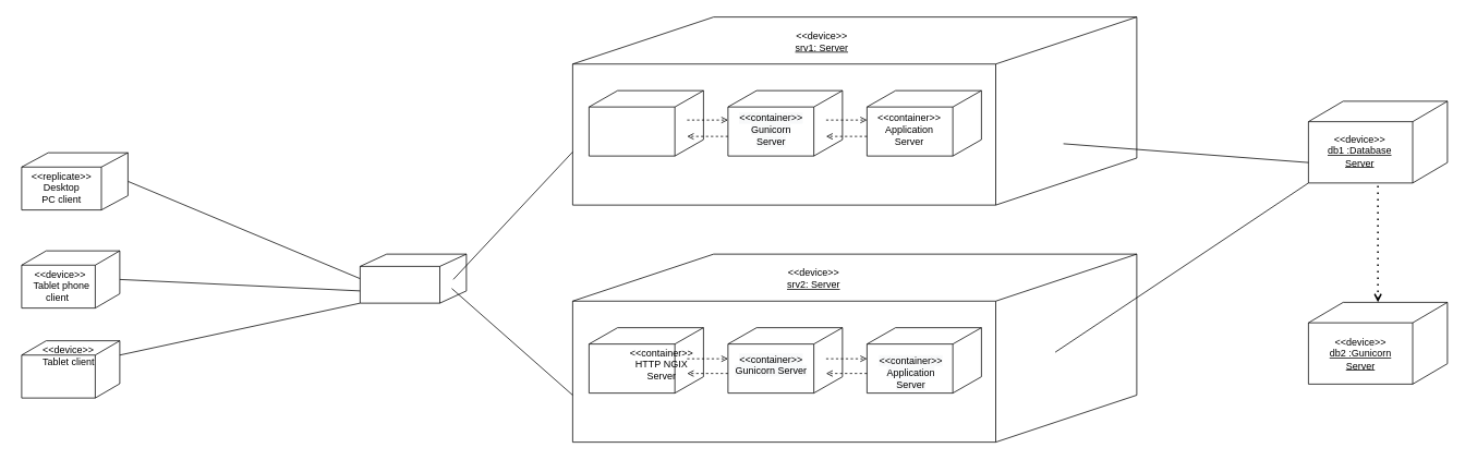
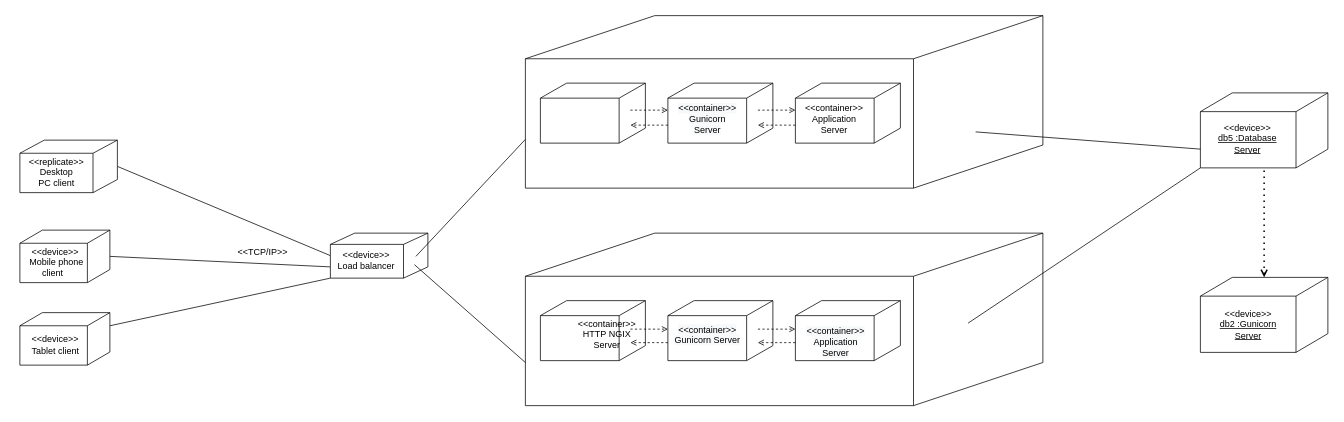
  <mxCell id="0" />
  <mxCell id="1" parent="0" />
  <mxCell id="2" style="rounded=0;orthogonalLoop=1;jettySize=auto;html=1;exitX=1;exitY=0.5;exitDx=0;exitDy=0;exitPerimeter=0;entryX=0;entryY=0.5;entryDx=0;entryDy=0;entryPerimeter=0;endArrow=none;endFill=0;" parent="1" source="3" target="30" edge="1"><mxGeometry relative="1" as="geometry"><mxPoint x="200" y="341" as="targetPoint" /></mxGeometry></mxCell>
  <mxCell id="3" value="" style="html=1;outlineConnect=0;whiteSpace=wrap;shape=mxgraph.archimate3.node;align=left;" parent="1" vertex="1"><mxGeometry x="26" y="186" width="130" height="70" as="geometry" /></mxCell>
  <mxCell id="4" style="edgeStyle=none;rounded=0;orthogonalLoop=1;jettySize=auto;html=1;exitX=1;exitY=0.5;exitDx=0;exitDy=0;exitPerimeter=0;entryX=0;entryY=0.75;entryDx=0;entryDy=0;entryPerimeter=0;endArrow=none;endFill=0;" parent="1" source="5" target="30" edge="1"><mxGeometry relative="1" as="geometry"><mxPoint x="200" y="356" as="targetPoint" /></mxGeometry></mxCell>
  <mxCell id="5" value="" style="html=1;outlineConnect=0;whiteSpace=wrap;shape=mxgraph.archimate3.node;align=left;" parent="1" vertex="1"><mxGeometry x="26" y="306" width="120" height="70" as="geometry" /></mxCell>
  <mxCell id="6" style="edgeStyle=none;rounded=0;orthogonalLoop=1;jettySize=auto;html=1;exitX=1;exitY=0.25;exitDx=0;exitDy=0;exitPerimeter=0;entryX=0;entryY=1;entryDx=0;entryDy=0;entryPerimeter=0;endArrow=none;endFill=0;" parent="1" source="7" target="30" edge="1"><mxGeometry relative="1" as="geometry"><mxPoint x="200" y="371" as="targetPoint" /></mxGeometry></mxCell>
  <mxCell id="7" value="" style="html=1;outlineConnect=0;whiteSpace=wrap;shape=mxgraph.archimate3.node;align=left;" parent="1" vertex="1"><mxGeometry x="26" y="416" width="120" height="70" as="geometry" /></mxCell>
+ <mxCell id="8" value="&amp;lt;&amp;lt;TCP/IP&amp;gt;&amp;gt;" style="text;html=1;strokeColor=none;fillColor=none;align=center;verticalAlign=middle;whiteSpace=wrap;rounded=0;" parent="1" vertex="1"><mxGeometry x="330" y="326" width="40" height="20" as="geometry" /></mxCell>
  <mxCell id="9" value="" style="group" parent="1" vertex="1" connectable="0"><mxGeometry x="700" y="310" width="690" height="230" as="geometry" /></mxCell>
  <mxCell id="10" value="" style="html=1;outlineConnect=0;whiteSpace=wrap;shape=mxgraph.archimate3.node;" parent="9" vertex="1"><mxGeometry width="690" height="230" as="geometry" /></mxCell>
- <mxCell id="11" value="&amp;lt;&amp;lt;device&amp;gt;&amp;gt;&lt;br&gt;&lt;u&gt;srv2: Server&lt;/u&gt;" style="text;html=1;strokeColor=none;fillColor=none;align=center;verticalAlign=middle;whiteSpace=wrap;rounded=0;" parent="9" vertex="1"><mxGeometry x="260" y="20" width="70" height="20" as="geometry" /></mxCell>
  <mxCell id="12" value="" style="html=1;outlineConnect=0;whiteSpace=wrap;shape=mxgraph.archimate3.node;align=left;" parent="9" vertex="1"><mxGeometry x="20" y="90" width="140" height="80" as="geometry" /></mxCell>
  <mxCell id="13" value="" style="html=1;outlineConnect=0;whiteSpace=wrap;shape=mxgraph.archimate3.node;align=left;" parent="9" vertex="1"><mxGeometry x="190" y="90" width="140" height="80" as="geometry" /></mxCell>
  <mxCell id="14" value="" style="html=1;outlineConnect=0;whiteSpace=wrap;shape=mxgraph.archimate3.node;align=left;" parent="9" vertex="1"><mxGeometry x="360" y="90" width="140" height="80" as="geometry" /></mxCell>
  <mxCell id="15" value="" style="endArrow=open;html=1;entryX=0;entryY=0.75;entryDx=0;entryDy=0;entryPerimeter=0;dashed=1;endFill=0;" parent="9" edge="1"><mxGeometry width="50" height="50" relative="1" as="geometry"><mxPoint x="140" y="128" as="sourcePoint" /><mxPoint x="190" y="128" as="targetPoint" /></mxGeometry></mxCell>
  <mxCell id="16" value="" style="endArrow=open;html=1;entryX=0;entryY=0.75;entryDx=0;entryDy=0;entryPerimeter=0;dashed=1;endFill=0;" parent="9" edge="1"><mxGeometry width="50" height="50" relative="1" as="geometry"><mxPoint x="310" y="128" as="sourcePoint" /><mxPoint x="360" y="128" as="targetPoint" /></mxGeometry></mxCell>
  <mxCell id="17" value="" style="endArrow=open;html=1;entryX=0;entryY=0.75;entryDx=0;entryDy=0;entryPerimeter=0;dashed=1;endFill=0;" parent="9" edge="1"><mxGeometry width="50" height="50" relative="1" as="geometry"><mxPoint x="190" y="146" as="sourcePoint" /><mxPoint x="140" y="146" as="targetPoint" /></mxGeometry></mxCell>
  <mxCell id="18" value="" style="endArrow=open;html=1;entryX=0;entryY=0.75;entryDx=0;entryDy=0;entryPerimeter=0;dashed=1;endFill=0;" parent="9" edge="1"><mxGeometry width="50" height="50" relative="1" as="geometry"><mxPoint x="360" y="146" as="sourcePoint" /><mxPoint x="310" y="146" as="targetPoint" /></mxGeometry></mxCell>
  <mxCell id="19" value="&lt;span style=&quot;color: rgb(0 , 0 , 0) ; font-family: &amp;#34;helvetica&amp;#34; ; font-size: 12px ; font-style: normal ; font-weight: 400 ; letter-spacing: normal ; text-indent: 0px ; text-transform: none ; word-spacing: 0px ; background-color: rgb(248 , 249 , 250) ; display: inline ; float: none&quot;&gt;&amp;lt;&amp;lt;container&amp;gt;&amp;gt;&lt;/span&gt;&lt;br style=&quot;color: rgb(0 , 0 , 0) ; font-family: &amp;#34;helvetica&amp;#34; ; font-size: 12px ; font-style: normal ; font-weight: 400 ; letter-spacing: normal ; text-indent: 0px ; text-transform: none ; word-spacing: 0px ; background-color: rgb(248 , 249 , 250)&quot;&gt;&lt;span style=&quot;color: rgb(0 , 0 , 0) ; font-family: &amp;#34;helvetica&amp;#34; ; font-size: 12px ; font-style: normal ; font-weight: 400 ; letter-spacing: normal ; text-indent: 0px ; text-transform: none ; word-spacing: 0px ; background-color: rgb(248 , 249 , 250) ; display: inline ; float: none&quot;&gt;Application Server&lt;/span&gt;" style="text;whiteSpace=wrap;html=1;align=center;" parent="9" vertex="1"><mxGeometry x="369" y="117" width="90" height="40" as="geometry" /></mxCell>
  <mxCell id="20" value="" style="group" parent="1" vertex="1" connectable="0"><mxGeometry x="700" y="20" width="690" height="230" as="geometry" /></mxCell>
  <mxCell id="21" value="" style="html=1;outlineConnect=0;whiteSpace=wrap;shape=mxgraph.archimate3.node;" parent="20" vertex="1"><mxGeometry width="690" height="230" as="geometry" /></mxCell>
- <mxCell id="22" value="&amp;lt;&amp;lt;device&amp;gt;&amp;gt;&lt;br&gt;&lt;u&gt;srv1: Server&lt;/u&gt;" style="text;html=1;strokeColor=none;fillColor=none;align=center;verticalAlign=middle;whiteSpace=wrap;rounded=0;" parent="20" vertex="1"><mxGeometry x="270" y="20" width="70" height="20" as="geometry" /></mxCell>
  <mxCell id="23" value="" style="html=1;outlineConnect=0;whiteSpace=wrap;shape=mxgraph.archimate3.node;align=left;" parent="20" vertex="1"><mxGeometry x="20" y="90" width="140" height="80" as="geometry" /></mxCell>
  <mxCell id="24" value="" style="html=1;outlineConnect=0;whiteSpace=wrap;shape=mxgraph.archimate3.node;align=left;" parent="20" vertex="1"><mxGeometry x="190" y="90" width="140" height="80" as="geometry" /></mxCell>
  <mxCell id="25" value="" style="html=1;outlineConnect=0;whiteSpace=wrap;shape=mxgraph.archimate3.node;align=left;" parent="20" vertex="1"><mxGeometry x="360" y="90" width="140" height="80" as="geometry" /></mxCell>
  <mxCell id="26" value="" style="endArrow=open;html=1;entryX=0;entryY=0.75;entryDx=0;entryDy=0;entryPerimeter=0;dashed=1;endFill=0;" parent="20" edge="1"><mxGeometry width="50" height="50" relative="1" as="geometry"><mxPoint x="140" y="126" as="sourcePoint" /><mxPoint x="190" y="126" as="targetPoint" /></mxGeometry></mxCell>
  <mxCell id="27" value="" style="endArrow=open;html=1;entryX=0;entryY=0.75;entryDx=0;entryDy=0;entryPerimeter=0;dashed=1;endFill=0;" parent="20" edge="1"><mxGeometry width="50" height="50" relative="1" as="geometry"><mxPoint x="310" y="126" as="sourcePoint" /><mxPoint x="360" y="126" as="targetPoint" /></mxGeometry></mxCell>
  <mxCell id="28" value="" style="endArrow=open;html=1;entryX=0;entryY=0.75;entryDx=0;entryDy=0;entryPerimeter=0;dashed=1;endFill=0;" parent="20" edge="1"><mxGeometry width="50" height="50" relative="1" as="geometry"><mxPoint x="190" y="146" as="sourcePoint" /><mxPoint x="140" y="146" as="targetPoint" /></mxGeometry></mxCell>
  <mxCell id="29" value="" style="endArrow=open;html=1;entryX=0;entryY=0.75;entryDx=0;entryDy=0;entryPerimeter=0;dashed=1;endFill=0;" parent="20" edge="1"><mxGeometry width="50" height="50" relative="1" as="geometry"><mxPoint x="360" y="146" as="sourcePoint" /><mxPoint x="310" y="146" as="targetPoint" /></mxGeometry></mxCell>
  <mxCell id="30" value="" style="html=1;outlineConnect=0;whiteSpace=wrap;shape=mxgraph.archimate3.node;align=left;" parent="1" vertex="1"><mxGeometry x="440" y="310" width="130" height="60" as="geometry" /></mxCell>
  <mxCell id="31" value="" style="html=1;outlineConnect=0;whiteSpace=wrap;shape=mxgraph.archimate3.node;align=left;" parent="1" vertex="1"><mxGeometry x="1600" y="123" width="170" height="100" as="geometry" /></mxCell>
  <mxCell id="32" value="" style="html=1;outlineConnect=0;whiteSpace=wrap;shape=mxgraph.archimate3.node;align=left;" parent="1" vertex="1"><mxGeometry x="1600" y="369" width="170" height="100" as="geometry" /></mxCell>
  <mxCell id="33" value="" style="endArrow=none;html=1;entryX=0;entryY=0.75;entryDx=0;entryDy=0;entryPerimeter=0;exitX=0.87;exitY=0.674;exitDx=0;exitDy=0;exitPerimeter=0;" parent="1" source="21" target="31" edge="1"><mxGeometry width="50" height="50" relative="1" as="geometry"><mxPoint x="1170" y="0" as="sourcePoint" /><mxPoint x="1680" y="210" as="targetPoint" /></mxGeometry></mxCell>
  <mxCell id="34" value="" style="endArrow=none;html=1;exitX=0.87;exitY=0.674;exitDx=0;exitDy=0;exitPerimeter=0;entryX=0;entryY=1;entryDx=0;entryDy=0;entryPerimeter=0;" parent="1" target="31" edge="1"><mxGeometry width="50" height="50" relative="1" as="geometry"><mxPoint x="1290.3" y="430.02" as="sourcePoint" /><mxPoint x="1750" y="180" as="targetPoint" /></mxGeometry></mxCell>
  <mxCell id="35" value="" style="endArrow=none;dashed=1;html=1;dashPattern=1 3;strokeWidth=2;entryX=0.5;entryY=1;entryDx=0;entryDy=0;entryPerimeter=0;endFill=0;startArrow=open;startFill=0;" parent="1" source="32" target="31" edge="1"><mxGeometry width="50" height="50" relative="1" as="geometry"><mxPoint x="1310" y="283" as="sourcePoint" /><mxPoint x="1360" y="233" as="targetPoint" /></mxGeometry></mxCell>
  <mxCell id="36" value="&lt;span&gt;&amp;lt;&amp;lt;replicate&amp;gt;&amp;gt;&lt;/span&gt;&lt;br&gt;&lt;div&gt;Desktop PC&amp;nbsp;client&lt;/div&gt;" style="text;html=1;strokeColor=none;fillColor=none;align=center;verticalAlign=middle;whiteSpace=wrap;rounded=0;" parent="1" vertex="1"><mxGeometry x="30" y="207" width="90" height="44" as="geometry" /></mxCell>
- <mxCell id="37" value="&lt;div&gt;&amp;nbsp; &amp;nbsp;&amp;lt;&amp;lt;device&amp;gt;&amp;gt;&amp;nbsp;&lt;/div&gt;&lt;div&gt;&amp;nbsp; &amp;nbsp;Tablet phone client&lt;/div&gt;" style="text;html=1;strokeColor=none;fillColor=none;align=center;verticalAlign=middle;whiteSpace=wrap;rounded=0;" parent="1" vertex="1"><mxGeometry y="339" width="100" height="20" as="geometry" x="20" /></mxCell>
- <mxCell id="38" value="&lt;div style=&quot;text-align: left&quot;&gt;&amp;nbsp; &amp;nbsp;&amp;lt;&amp;lt;device&amp;gt;&amp;gt;&amp;nbsp;&lt;/div&gt;&lt;div style=&quot;text-align: left&quot;&gt;&amp;nbsp; &amp;nbsp;Tablet&amp;nbsp;client&lt;/div&gt;" style="text;html=1;strokeColor=none;fillColor=none;align=center;verticalAlign=middle;whiteSpace=wrap;rounded=0;" parent="1" vertex="1"><mxGeometry x="40" y="424" width="80" height="20" as="geometry" /></mxCell>
+ <mxCell id="37" value="&lt;div&gt;&amp;nbsp; &amp;nbsp;&amp;lt;&amp;lt;device&amp;gt;&amp;gt;&amp;nbsp;&lt;/div&gt;&lt;div&gt;&amp;nbsp; &amp;nbsp;Mobile phone client&lt;/div&gt;" style="text;html=1;strokeColor=none;fillColor=none;align=center;verticalAlign=middle;whiteSpace=wrap;rounded=0;" parent="1" vertex="1"><mxGeometry y="339" width="100" height="20" as="geometry" x="20" /></mxCell>
+ <mxCell id="38" value="&lt;div style=&quot;text-align: left&quot;&gt;&amp;nbsp; &amp;nbsp;&amp;lt;&amp;lt;device&amp;gt;&amp;gt;&amp;nbsp;&lt;/div&gt;&lt;div style=&quot;text-align: left&quot;&gt;&amp;nbsp; &amp;nbsp;Tablet&amp;nbsp;client&lt;/div&gt;" style="text;html=1;strokeColor=none;fillColor=none;align=center;verticalAlign=middle;whiteSpace=wrap;rounded=0;" parent="1" vertex="1"><mxGeometry x="30" y="449" width="80" height="20" as="geometry" /></mxCell>
+ <mxCell id="39" value="&lt;span style=&quot;text-align: left&quot;&gt;&amp;lt;&amp;lt;device&amp;gt;&amp;gt;&lt;/span&gt;&lt;br style=&quot;text-align: left&quot;&gt;&lt;span style=&quot;text-align: left&quot;&gt;Load balancer&lt;/span&gt;" style="text;html=1;strokeColor=none;fillColor=none;align=center;verticalAlign=middle;whiteSpace=wrap;rounded=0;" parent="1" vertex="1"><mxGeometry x="448" y="336" width="80" height="20" as="geometry" /></mxCell>
  <mxCell id="40" style="edgeStyle=none;rounded=0;orthogonalLoop=1;jettySize=auto;html=1;entryX=0;entryY=0.75;entryDx=0;entryDy=0;entryPerimeter=0;endArrow=none;endFill=0;exitX=0.862;exitY=0.7;exitDx=0;exitDy=0;exitPerimeter=0;" parent="1" source="30" target="10" edge="1"><mxGeometry relative="1" as="geometry"><mxPoint x="620" y="450" as="sourcePoint" /></mxGeometry></mxCell>
  <mxCell id="41" style="edgeStyle=none;rounded=0;orthogonalLoop=1;jettySize=auto;html=1;entryX=0;entryY=0.75;entryDx=0;entryDy=0;entryPerimeter=0;endArrow=none;endFill=0;exitX=0.877;exitY=0.517;exitDx=0;exitDy=0;exitPerimeter=0;" parent="1" source="30" edge="1"><mxGeometry relative="1" as="geometry"><mxPoint x="670" y="310" as="sourcePoint" /><mxPoint x="700" y="185" as="targetPoint" /></mxGeometry></mxCell>
  <mxCell id="42" value="&lt;span&gt;&amp;lt;&amp;lt;container&amp;gt;&amp;gt;&lt;/span&gt;&lt;br&gt;&lt;span&gt;HTTP NGIX Server&lt;/span&gt;" style="text;html=1;strokeColor=none;fillColor=none;align=center;verticalAlign=middle;whiteSpace=wrap;rounded=0;" parent="1" vertex="1"><mxGeometry x="789" y="435" width="40" height="20" as="geometry" /></mxCell>
  <mxCell id="43" value="&#10;&#10;&lt;span style=&quot;color: rgb(0, 0, 0); font-family: helvetica; font-size: 12px; font-style: normal; font-weight: 400; letter-spacing: normal; text-align: left; text-indent: 0px; text-transform: none; word-spacing: 0px; background-color: rgb(248, 249, 250); display: inline; float: none;&quot;&gt;&amp;lt;&amp;lt;container&amp;gt;&amp;gt;&lt;/span&gt;&lt;br style=&quot;color: rgb(0, 0, 0); font-family: helvetica; font-size: 12px; font-style: normal; font-weight: 400; letter-spacing: normal; text-align: left; text-indent: 0px; text-transform: none; word-spacing: 0px; background-color: rgb(248, 249, 250);&quot;&gt;&lt;span style=&quot;color: rgb(0, 0, 0); font-family: helvetica; font-size: 12px; font-style: normal; font-weight: 400; letter-spacing: normal; text-align: left; text-indent: 0px; text-transform: none; word-spacing: 0px; background-color: rgb(248, 249, 250); display: inline; float: none;&quot;&gt;Gunicorn Server&lt;/span&gt;&#10;&#10;" style="text;html=1;strokeColor=none;fillColor=none;align=center;verticalAlign=middle;whiteSpace=wrap;rounded=0;" parent="1" vertex="1"><mxGeometry x="923" y="148" width="40" height="20" as="geometry" /></mxCell>
  <mxCell id="44" value="&lt;span style=&quot;color: rgb(0 , 0 , 0) ; font-family: &amp;#34;helvetica&amp;#34; ; font-size: 12px ; font-style: normal ; font-weight: 400 ; letter-spacing: normal ; text-indent: 0px ; text-transform: none ; word-spacing: 0px ; background-color: rgb(248 , 249 , 250) ; display: inline ; float: none&quot;&gt;&amp;lt;&amp;lt;container&amp;gt;&amp;gt;&lt;/span&gt;&lt;br style=&quot;color: rgb(0 , 0 , 0) ; font-family: &amp;#34;helvetica&amp;#34; ; font-size: 12px ; font-style: normal ; font-weight: 400 ; letter-spacing: normal ; text-indent: 0px ; text-transform: none ; word-spacing: 0px ; background-color: rgb(248 , 249 , 250)&quot;&gt;&lt;span style=&quot;color: rgb(0 , 0 , 0) ; font-family: &amp;#34;helvetica&amp;#34; ; font-size: 12px ; font-style: normal ; font-weight: 400 ; letter-spacing: normal ; text-indent: 0px ; text-transform: none ; word-spacing: 0px ; background-color: rgb(248 , 249 , 250) ; display: inline ; float: none&quot;&gt;Gunicorn Server&lt;/span&gt;" style="text;whiteSpace=wrap;html=1;align=center;" parent="1" vertex="1"><mxGeometry x="888" y="425" width="110" height="40" as="geometry" /></mxCell>
  <mxCell id="45" value="&lt;span style=&quot;text-align: left&quot;&gt;&amp;lt;&amp;lt;container&amp;gt;&amp;gt;&lt;/span&gt;&lt;br style=&quot;text-align: left&quot;&gt;&lt;span style=&quot;text-align: left&quot;&gt;Application Server&lt;/span&gt;" style="text;html=1;strokeColor=none;fillColor=none;align=center;verticalAlign=middle;whiteSpace=wrap;rounded=0;" parent="1" vertex="1"><mxGeometry x="1092" y="148" width="40" height="20" as="geometry" /></mxCell>
- <mxCell id="46" value="&lt;span style=&quot;text-align: left&quot;&gt;&amp;lt;&amp;lt;device&amp;gt;&amp;gt;&lt;/span&gt;&lt;br style=&quot;text-align: left&quot;&gt;&lt;u style=&quot;text-align: left&quot;&gt;db1 :Database Server&lt;/u&gt;" style="text;html=1;strokeColor=none;fillColor=none;align=center;verticalAlign=middle;whiteSpace=wrap;rounded=0;" parent="1" vertex="1"><mxGeometry x="1618" y="174" width="90" height="20" as="geometry" /></mxCell>
+ <mxCell id="46" value="&lt;span style=&quot;text-align: left&quot;&gt;&amp;lt;&amp;lt;device&amp;gt;&amp;gt;&lt;/span&gt;&lt;br style=&quot;text-align: left&quot;&gt;&lt;u style=&quot;text-align: left&quot;&gt;db5 :Database Server&lt;/u&gt;" style="text;html=1;strokeColor=none;fillColor=none;align=center;verticalAlign=middle;whiteSpace=wrap;rounded=0;" parent="1" vertex="1"><mxGeometry x="1618" y="174" width="90" height="20" as="geometry" /></mxCell>
  <mxCell id="47" value="&lt;span style=&quot;text-align: left&quot;&gt;&amp;lt;&amp;lt;device&amp;gt;&amp;gt;&lt;/span&gt;&lt;br style=&quot;text-align: left&quot;&gt;&lt;u style=&quot;text-align: left&quot;&gt;db2 :Gunicorn Server&lt;/u&gt;" style="text;html=1;strokeColor=none;fillColor=none;align=center;verticalAlign=middle;whiteSpace=wrap;rounded=0;" parent="1" vertex="1"><mxGeometry x="1619" y="422" width="90" height="20" as="geometry" /></mxCell>
